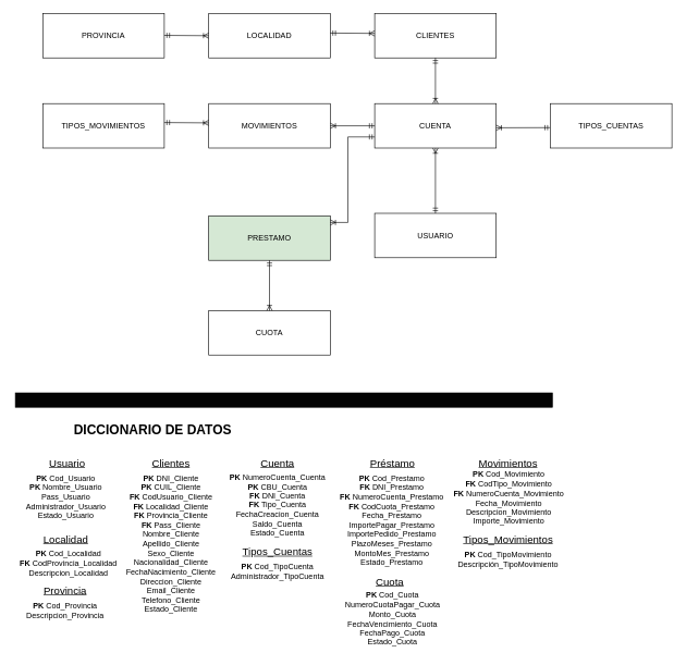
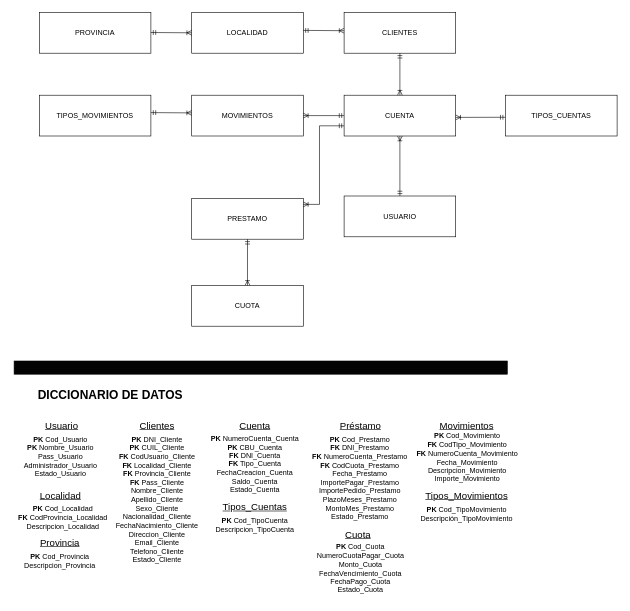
  <mxCell id="0" />
  <mxCell id="1" parent="0" />
  <mxCell id="2" value="PROVINCIA" style="rounded=0;whiteSpace=wrap;html=1;" parent="1" vertex="1"><mxGeometry x="65" y="20" width="186" height="68" as="geometry" /></mxCell>
  <mxCell id="3" value="LOCALIDAD" style="rounded=0;whiteSpace=wrap;html=1;" parent="1" vertex="1"><mxGeometry x="319" y="20" width="186" height="68" as="geometry" /></mxCell>
  <mxCell id="4" value="" style="fontSize=12;html=1;endArrow=ERoneToMany;startArrow=ERmandOne;rounded=0;" parent="1" edge="1"><mxGeometry width="100" height="100" relative="1" as="geometry"><mxPoint x="251" y="53.5" as="sourcePoint" /><mxPoint x="319" y="54" as="targetPoint" /></mxGeometry></mxCell>
  <mxCell id="5" value="CLIENTES" style="rounded=0;whiteSpace=wrap;html=1;" parent="1" vertex="1"><mxGeometry x="573" y="20" width="186" height="68" as="geometry" /></mxCell>
  <mxCell id="6" value="" style="fontSize=12;html=1;endArrow=ERoneToMany;startArrow=ERmandOne;rounded=0;" parent="1" edge="1"><mxGeometry width="100" height="100" relative="1" as="geometry"><mxPoint x="505" y="50" as="sourcePoint" /><mxPoint x="573" y="50.5" as="targetPoint" /></mxGeometry></mxCell>
  <mxCell id="7" value="CUENTA" style="rounded=0;whiteSpace=wrap;html=1;" parent="1" vertex="1"><mxGeometry x="573" y="158" width="186" height="68" as="geometry" /></mxCell>
  <mxCell id="8" value="USUARIO" style="rounded=0;whiteSpace=wrap;html=1;" parent="1" vertex="1"><mxGeometry x="573" y="326" width="186" height="68" as="geometry" /></mxCell>
  <mxCell id="9" value="MOVIMIENTOS" style="rounded=0;whiteSpace=wrap;html=1;" parent="1" vertex="1"><mxGeometry x="319" y="158" width="186" height="68" as="geometry" /></mxCell>
- <mxCell id="10" value="PRESTAMO" style="rounded=0;whiteSpace=wrap;html=1;fillColor=#d5e8d4;" parent="1" vertex="1"><mxGeometry x="319" y="330" width="186" height="68" as="geometry" /></mxCell>
+ <mxCell id="10" value="PRESTAMO" style="rounded=0;whiteSpace=wrap;html=1;" parent="1" vertex="1"><mxGeometry x="319" y="330" width="186" height="68" as="geometry" /></mxCell>
  <mxCell id="11" value="CUOTA" style="rounded=0;whiteSpace=wrap;html=1;" parent="1" vertex="1"><mxGeometry x="319" y="475" width="186" height="68" as="geometry" /></mxCell>
  <mxCell id="12" value="" style="fontSize=12;html=1;endArrow=ERoneToMany;startArrow=ERmandOne;rounded=0;exitX=0.5;exitY=1;exitDx=0;exitDy=0;entryX=0.5;entryY=0;entryDx=0;entryDy=0;" parent="1" source="5" target="7" edge="1"><mxGeometry width="100" height="100" relative="1" as="geometry"><mxPoint x="661" y="108" as="sourcePoint" /><mxPoint x="666" y="128" as="targetPoint" /></mxGeometry></mxCell>
  <mxCell id="13" value="" style="fontSize=12;html=1;endArrow=ERoneToMany;startArrow=ERmandOne;rounded=0;entryX=1;entryY=0.5;entryDx=0;entryDy=0;exitX=0;exitY=0.5;exitDx=0;exitDy=0;" parent="1" source="7" target="9" edge="1"><mxGeometry width="100" height="100" relative="1" as="geometry"><mxPoint x="568" y="189" as="sourcePoint" /><mxPoint x="583" y="60.5" as="targetPoint" /></mxGeometry></mxCell>
  <mxCell id="14" value="" style="fontSize=12;html=1;endArrow=ERoneToMany;startArrow=ERmandOne;rounded=0;edgeStyle=elbowEdgeStyle;exitX=0;exitY=0.75;exitDx=0;exitDy=0;" parent="1" source="7" edge="1"><mxGeometry width="100" height="100" relative="1" as="geometry"><mxPoint x="571" y="209" as="sourcePoint" /><mxPoint x="505" y="340" as="targetPoint" /><Array as="points"><mxPoint x="532" y="224" /></Array></mxGeometry></mxCell>
  <mxCell id="15" value="" style="fontSize=12;html=1;endArrow=ERoneToMany;startArrow=ERmandOne;rounded=0;entryX=0.5;entryY=0;entryDx=0;entryDy=0;exitX=0.5;exitY=1;exitDx=0;exitDy=0;" parent="1" source="10" target="11" edge="1"><mxGeometry width="100" height="100" relative="1" as="geometry"><mxPoint x="420" y="412" as="sourcePoint" /><mxPoint x="412" y="445" as="targetPoint" /></mxGeometry></mxCell>
  <mxCell id="16" value="" style="fontSize=12;html=1;endArrow=ERoneToMany;startArrow=ERmandOne;rounded=0;exitX=0.5;exitY=0;exitDx=0;exitDy=0;entryX=0.5;entryY=1;entryDx=0;entryDy=0;" parent="1" source="8" target="7" edge="1"><mxGeometry width="100" height="100" relative="1" as="geometry"><mxPoint x="666" y="296" as="sourcePoint" /><mxPoint x="666" y="229" as="targetPoint" /></mxGeometry></mxCell>
  <mxCell id="17" value="" style="rounded=0;whiteSpace=wrap;html=1;fillColor=#030303;" parent="1" vertex="1"><mxGeometry x="23" y="601" width="822" height="22" as="geometry" /></mxCell>
- <mxCell id="18" value="&lt;font style=&quot;font-size: 20px;&quot;&gt;&lt;b&gt;DICCIONARIO DE DATOS&lt;/b&gt;&lt;/font&gt;" style="text;html=1;align=center;verticalAlign=middle;resizable=0;points=[];autosize=1;strokeColor=none;fillColor=none;" parent="1" vertex="1"><mxGeometry x="103" y="638" width="260" height="36" as="geometry" /></mxCell>
+ <mxCell id="18" value="&lt;font style=&quot;font-size: 20px;&quot;&gt;&lt;b&gt;DICCIONARIO DE DATOS&lt;/b&gt;&lt;/font&gt;" style="text;html=1;align=center;verticalAlign=middle;resizable=0;points=[];autosize=1;strokeColor=none;fillColor=none;" parent="1" vertex="1"><mxGeometry x="53" y="638" width="260" height="36" as="geometry" /></mxCell>
  <mxCell id="19" value="&lt;font style=&quot;font-size: 16px;&quot;&gt;&lt;u&gt;Usuario&lt;/u&gt;&lt;/font&gt;" style="text;html=1;align=center;verticalAlign=middle;resizable=0;points=[];autosize=1;strokeColor=none;fillColor=none;" parent="1" vertex="1"><mxGeometry x="65" y="692" width="73" height="31" as="geometry" /></mxCell>
  <mxCell id="20" value="&lt;div&gt;&lt;b&gt;PK&lt;/b&gt; Cod_Usuario&lt;/div&gt;&lt;b&gt;PK&amp;nbsp;&lt;/b&gt;Nombre_Usuario&lt;div&gt;Pass_Usuario&lt;/div&gt;&lt;div&gt;Administrador_Usuario&lt;/div&gt;&lt;div&gt;Estado_Usuario&lt;/div&gt;" style="text;html=1;align=center;verticalAlign=middle;resizable=0;points=[];autosize=1;strokeColor=none;fillColor=none;" parent="1" vertex="1"><mxGeometry x="29.5" y="718" width="140" height="84" as="geometry" /></mxCell>
  <mxCell id="21" value="&lt;font style=&quot;font-size: 16px;&quot;&gt;&lt;u&gt;Clientes&lt;/u&gt;&lt;/font&gt;" style="text;html=1;align=center;verticalAlign=middle;resizable=0;points=[];autosize=1;strokeColor=none;fillColor=none;" parent="1" vertex="1"><mxGeometry x="222.5" y="692" width="76" height="31" as="geometry" /></mxCell>
  <mxCell id="22" value="&lt;b&gt;PK &lt;/b&gt;DNI_Cliente&lt;div&gt;&lt;b&gt;PK&lt;/b&gt; CUIL&lt;span style=&quot;background-color: initial;&quot;&gt;_Cliente&lt;/span&gt;&lt;/div&gt;&lt;div&gt;&lt;span style=&quot;background-color: initial;&quot;&gt;&lt;b&gt;FK&lt;/b&gt;&amp;nbsp;CodUsuario_Cliente&lt;/span&gt;&lt;/div&gt;&lt;div&gt;&lt;div&gt;&lt;span style=&quot;background-color: initial;&quot;&gt;&lt;b&gt;FK&lt;/b&gt; Localidad&lt;/span&gt;&lt;span style=&quot;background-color: initial;&quot;&gt;_Cliente&lt;/span&gt;&lt;/div&gt;&lt;div&gt;&lt;span style=&quot;background-color: initial;&quot;&gt;&lt;b&gt;FK&lt;/b&gt; Provincia&lt;/span&gt;&lt;span style=&quot;background-color: initial;&quot;&gt;_Cliente&lt;/span&gt;&lt;/div&gt;&lt;/div&gt;&lt;div&gt;&lt;b&gt;FK&lt;/b&gt; Pass&lt;span style=&quot;background-color: initial;&quot;&gt;_Cliente&lt;/span&gt;&lt;/div&gt;&lt;div&gt;Nombre&lt;span style=&quot;background-color: initial;&quot;&gt;_Cliente&lt;/span&gt;&lt;/div&gt;&lt;div&gt;&lt;span style=&quot;background-color: initial;&quot;&gt;Apellido&lt;/span&gt;&lt;span style=&quot;background-color: initial;&quot;&gt;_Cliente&lt;/span&gt;&lt;/div&gt;&lt;div&gt;&lt;span style=&quot;background-color: initial;&quot;&gt;Sexo&lt;/span&gt;&lt;span style=&quot;background-color: initial;&quot;&gt;_Cliente&lt;/span&gt;&lt;/div&gt;&lt;div&gt;&lt;span style=&quot;background-color: initial;&quot;&gt;Nacionalidad&lt;/span&gt;&lt;span style=&quot;background-color: initial;&quot;&gt;_Cliente&lt;/span&gt;&lt;/div&gt;&lt;div&gt;&lt;span style=&quot;background-color: initial;&quot;&gt;FechaNacimiento&lt;/span&gt;&lt;span style=&quot;background-color: initial;&quot;&gt;_Cliente&lt;/span&gt;&lt;/div&gt;&lt;div&gt;&lt;span style=&quot;background-color: initial;&quot;&gt;Direccion&lt;/span&gt;&lt;span style=&quot;background-color: initial;&quot;&gt;_Cliente&lt;/span&gt;&lt;/div&gt;&lt;div&gt;&lt;span style=&quot;background-color: initial;&quot;&gt;Email&lt;/span&gt;&lt;span style=&quot;background-color: initial;&quot;&gt;_Cliente&lt;/span&gt;&lt;/div&gt;&lt;div&gt;&lt;span style=&quot;background-color: initial;&quot;&gt;Telefono&lt;/span&gt;&lt;span style=&quot;background-color: initial;&quot;&gt;_Cliente&lt;/span&gt;&lt;/div&gt;&lt;div&gt;&lt;span style=&quot;background-color: initial;&quot;&gt;Estado_Cliente&lt;/span&gt;&lt;/div&gt;" style="text;html=1;align=center;verticalAlign=middle;resizable=0;points=[];autosize=1;strokeColor=none;fillColor=none;" parent="1" vertex="1"><mxGeometry x="183" y="718" width="155" height="228" as="geometry" /></mxCell>
  <mxCell id="23" value="&lt;span style=&quot;font-size: 16px;&quot;&gt;&lt;u&gt;Cuenta&lt;/u&gt;&lt;/span&gt;" style="text;html=1;align=center;verticalAlign=middle;resizable=0;points=[];autosize=1;strokeColor=none;fillColor=none;" parent="1" vertex="1"><mxGeometry x="389" y="692" width="70" height="31" as="geometry" /></mxCell>
  <mxCell id="24" value="&lt;div&gt;&lt;b&gt;PK&lt;/b&gt; NumeroCuenta_Cuenta&lt;/div&gt;&lt;div&gt;&lt;b&gt;PK&lt;/b&gt; CBU_Cuenta&lt;/div&gt;&lt;div&gt;&lt;b&gt;FK&lt;/b&gt; DNI_Cuenta&lt;/div&gt;&lt;div&gt;&lt;b&gt;FK&lt;/b&gt; Tipo&lt;span style=&quot;background-color: initial;&quot;&gt;_Cuenta&lt;/span&gt;&lt;/div&gt;&lt;div&gt;&lt;div&gt;FechaCreacion_Cuenta&lt;/div&gt;&lt;div&gt;&lt;span style=&quot;background-color: initial;&quot;&gt;Saldo&lt;/span&gt;&lt;span style=&quot;background-color: initial;&quot;&gt;_Cuenta&lt;/span&gt;&lt;/div&gt;&lt;/div&gt;&lt;div&gt;&lt;span style=&quot;background-color: initial;&quot;&gt;Estado_Cuenta&lt;/span&gt;&lt;/div&gt;" style="text;html=1;align=center;verticalAlign=middle;resizable=0;points=[];autosize=1;strokeColor=none;fillColor=none;" parent="1" vertex="1"><mxGeometry x="341.5" y="716" width="165" height="113" as="geometry" /></mxCell>
  <mxCell id="25" value="&lt;span style=&quot;font-size: 16px;&quot;&gt;&lt;u&gt;Préstamo&lt;/u&gt;&lt;/span&gt;" style="text;html=1;align=center;verticalAlign=middle;resizable=0;points=[];autosize=1;strokeColor=none;fillColor=none;" parent="1" vertex="1"><mxGeometry x="557" y="692" width="86" height="31" as="geometry" /></mxCell>
  <mxCell id="26" value="&lt;div&gt;&lt;b&gt;PK &lt;/b&gt;Cod&lt;span style=&quot;background-color: initial;&quot;&gt;_Prestamo&lt;/span&gt;&lt;/div&gt;&lt;b&gt;FK &lt;/b&gt;DNI_Prestamo&lt;div&gt;&lt;b&gt;FK&lt;/b&gt; NumeroCuenta_Prestamo&lt;br&gt;&lt;div&gt;&lt;b&gt;FK&lt;/b&gt; CodCuota_Prestamo&lt;br&gt;&lt;div&gt;Fecha&lt;span style=&quot;background-color: initial;&quot;&gt;_Prestamo&lt;/span&gt;&lt;/div&gt;&lt;div&gt;&lt;span style=&quot;background-color: initial;&quot;&gt;ImportePagar&lt;/span&gt;&lt;span style=&quot;background-color: initial;&quot;&gt;_Prestamo&lt;/span&gt;&lt;/div&gt;&lt;div&gt;&lt;span style=&quot;background-color: initial;&quot;&gt;ImportePedido_Prestamo&lt;/span&gt;&lt;/div&gt;&lt;div&gt;PlazoMeses_Prestamo&lt;/div&gt;&lt;div&gt;MontoMes&lt;span style=&quot;background-color: initial;&quot;&gt;_Prestamo&lt;/span&gt;&lt;/div&gt;&lt;/div&gt;&lt;/div&gt;&lt;div&gt;&lt;span style=&quot;background-color: initial;&quot;&gt;Estado_Prestamo&lt;/span&gt;&lt;/div&gt;" style="text;html=1;align=center;verticalAlign=middle;resizable=0;points=[];autosize=1;strokeColor=none;fillColor=none;" parent="1" vertex="1"><mxGeometry x="510" y="718" width="177" height="156" as="geometry" /></mxCell>
  <mxCell id="27" value="TIPOS_MOVIMIENTOS" style="rounded=0;whiteSpace=wrap;html=1;" parent="1" vertex="1"><mxGeometry x="65" y="158" width="186" height="68" as="geometry" /></mxCell>
  <mxCell id="28" value="" style="fontSize=12;html=1;endArrow=ERoneToMany;startArrow=ERmandOne;rounded=0;" parent="1" edge="1"><mxGeometry width="100" height="100" relative="1" as="geometry"><mxPoint x="251" y="187" as="sourcePoint" /><mxPoint x="319" y="187.5" as="targetPoint" /></mxGeometry></mxCell>
  <mxCell id="29" value="" style="fontSize=12;html=1;endArrow=ERoneToMany;startArrow=ERmandOne;rounded=0;entryX=1;entryY=0.544;entryDx=0;entryDy=0;entryPerimeter=0;exitX=-0.002;exitY=0.541;exitDx=0;exitDy=0;exitPerimeter=0;" parent="1" source="30" target="7" edge="1"><mxGeometry width="100" height="100" relative="1" as="geometry"><mxPoint x="822" y="189" as="sourcePoint" /><mxPoint x="812" y="234.5" as="targetPoint" /></mxGeometry></mxCell>
  <mxCell id="30" value="TIPOS_CUENTAS" style="rounded=0;whiteSpace=wrap;html=1;" parent="1" vertex="1"><mxGeometry x="842" y="158" width="186" height="68" as="geometry" /></mxCell>
  <mxCell id="31" value="&lt;span style=&quot;font-size: 16px;&quot;&gt;&lt;u&gt;Tipos_Movimientos&lt;/u&gt;&lt;/span&gt;" style="text;html=1;align=center;verticalAlign=middle;resizable=0;points=[];autosize=1;strokeColor=none;fillColor=none;" parent="1" vertex="1"><mxGeometry x="699" y="809" width="155" height="31" as="geometry" /></mxCell>
  <mxCell id="32" value="&lt;b&gt;PK &lt;/b&gt;Cod_TipoMovimiento&lt;div&gt;Descripción&lt;span style=&quot;background-color: initial;&quot;&gt;_TipoMovimiento&lt;/span&gt;&lt;/div&gt;" style="text;html=1;align=center;verticalAlign=middle;resizable=0;points=[];autosize=1;strokeColor=none;fillColor=none;" parent="1" vertex="1"><mxGeometry x="690.5" y="835" width="172" height="41" as="geometry" /></mxCell>
  <mxCell id="33" value="&lt;span style=&quot;font-size: 16px;&quot;&gt;&lt;u&gt;Movimientos&lt;/u&gt;&lt;/span&gt;" style="text;html=1;align=center;verticalAlign=middle;resizable=0;points=[];autosize=1;strokeColor=none;fillColor=none;" parent="1" vertex="1"><mxGeometry x="722.5" y="692" width="108" height="31" as="geometry" /></mxCell>
  <mxCell id="34" value="&lt;b&gt;PK &lt;/b&gt;Cod_Movimiento&lt;div&gt;&lt;b&gt;FK&lt;/b&gt;&amp;nbsp;CodTipo_Movimiento&lt;/div&gt;&lt;div&gt;&lt;b&gt;FK&lt;/b&gt;&amp;nbsp;NumeroCuenta_Movimiento&lt;/div&gt;&lt;div&gt;&lt;div&gt;Fecha&lt;span style=&quot;background-color: initial;&quot;&gt;_Movimiento&lt;/span&gt;&lt;/div&gt;&lt;div&gt;Descripcion&lt;span style=&quot;background-color: initial;&quot;&gt;_Movimiento&lt;/span&gt;&lt;/div&gt;&lt;div&gt;&lt;span style=&quot;background-color: initial;&quot;&gt;Importe&lt;/span&gt;&lt;span style=&quot;background-color: initial;&quot;&gt;_Movimiento&lt;/span&gt;&lt;/div&gt;&lt;/div&gt;" style="text;html=1;align=center;verticalAlign=middle;resizable=0;points=[];autosize=1;strokeColor=none;fillColor=none;" parent="1" vertex="1"><mxGeometry x="684" y="713" width="187" height="98" as="geometry" /></mxCell>
  <mxCell id="35" value="&lt;span style=&quot;font-size: 16px;&quot;&gt;&lt;u&gt;Cuota&lt;/u&gt;&lt;/span&gt;" style="text;html=1;align=center;verticalAlign=middle;resizable=0;points=[];autosize=1;strokeColor=none;fillColor=none;" parent="1" vertex="1"><mxGeometry x="565.5" y="874" width="61" height="31" as="geometry" /></mxCell>
  <mxCell id="36" value="&lt;b&gt;PK &lt;/b&gt;Cod_Cuota&lt;div&gt;NumeroCuotaPagar_Cuota&lt;br&gt;&lt;div&gt;&lt;span style=&quot;background-color: initial;&quot;&gt;Monto&lt;/span&gt;&lt;span style=&quot;background-color: initial;&quot;&gt;_Cuota&lt;/span&gt;&lt;/div&gt;&lt;/div&gt;&lt;div&gt;&lt;span style=&quot;background-color: initial;&quot;&gt;FechaVencimiento_Cuota&lt;/span&gt;&lt;/div&gt;&lt;div&gt;&lt;span style=&quot;background-color: initial;&quot;&gt;FechaPago_Cuota&lt;/span&gt;&lt;/div&gt;&lt;div&gt;&lt;span style=&quot;background-color: initial;&quot;&gt;Estado_Cuota&lt;/span&gt;&lt;/div&gt;" style="text;html=1;align=center;verticalAlign=middle;resizable=0;points=[];autosize=1;strokeColor=none;fillColor=none;" parent="1" vertex="1"><mxGeometry x="518.5" y="898" width="163" height="98" as="geometry" /></mxCell>
  <mxCell id="37" value="&lt;span style=&quot;font-size: 16px;&quot;&gt;&lt;u&gt;Localidad&lt;/u&gt;&lt;/span&gt;" style="text;html=1;align=center;verticalAlign=middle;resizable=0;points=[];autosize=1;strokeColor=none;fillColor=none;" parent="1" vertex="1"><mxGeometry x="56" y="809" width="87" height="31" as="geometry" /></mxCell>
  <mxCell id="38" value="&lt;b&gt;PK &lt;/b&gt;Cod_Localidad&lt;div&gt;&lt;b&gt;FK&lt;/b&gt; CodProvincia_Localidad&lt;br&gt;&lt;div&gt;Descripcion&lt;span style=&quot;background-color: initial;&quot;&gt;_Localidad&lt;/span&gt;&lt;/div&gt;&lt;/div&gt;" style="text;html=1;align=center;verticalAlign=middle;resizable=0;points=[];autosize=1;strokeColor=none;fillColor=none;" parent="1" vertex="1"><mxGeometry y="834" width="167" height="55" as="geometry" x="20" /></mxCell>
  <mxCell id="39" value="&lt;span style=&quot;font-size: 16px;&quot;&gt;&lt;u&gt;Provincia&lt;/u&gt;&lt;/span&gt;" style="text;html=1;align=center;verticalAlign=middle;resizable=0;points=[];autosize=1;strokeColor=none;fillColor=none;" parent="1" vertex="1"><mxGeometry x="57" y="887" width="84" height="31" as="geometry" /></mxCell>
  <mxCell id="40" value="&lt;b&gt;PK &lt;/b&gt;Cod_Provincia&lt;div&gt;Descripcion_Provincia&lt;/div&gt;" style="text;html=1;align=center;verticalAlign=middle;resizable=0;points=[];autosize=1;strokeColor=none;fillColor=none;" parent="1" vertex="1"><mxGeometry x="30.5" y="914" width="137" height="41" as="geometry" /></mxCell>
  <mxCell id="41" value="&lt;span style=&quot;font-size: 16px;&quot;&gt;&lt;u&gt;Tipos_Cuentas&lt;/u&gt;&lt;/span&gt;" style="text;html=1;align=center;verticalAlign=middle;resizable=0;points=[];autosize=1;strokeColor=none;fillColor=none;" parent="1" vertex="1"><mxGeometry x="361.5" y="828" width="125" height="31" as="geometry" /></mxCell>
- <mxCell id="42" value="&lt;b&gt;PK &lt;/b&gt;Cod_TipoCuenta&lt;div&gt;Administrador&lt;span style=&quot;background-color: initial;&quot;&gt;_TipoCuenta&lt;/span&gt;&lt;/div&gt;" style="text;html=1;align=center;verticalAlign=middle;resizable=0;points=[];autosize=1;strokeColor=none;fillColor=none;" parent="1" vertex="1"><mxGeometry x="349.5" y="854" width="149" height="41" as="geometry" /></mxCell>
+ <mxCell id="42" value="&lt;b&gt;PK &lt;/b&gt;Cod_TipoCuenta&lt;div&gt;Descripcion&lt;span style=&quot;background-color: initial;&quot;&gt;_TipoCuenta&lt;/span&gt;&lt;/div&gt;" style="text;html=1;align=center;verticalAlign=middle;resizable=0;points=[];autosize=1;strokeColor=none;fillColor=none;" parent="1" vertex="1"><mxGeometry x="349.5" y="854" width="149" height="41" as="geometry" /></mxCell>
